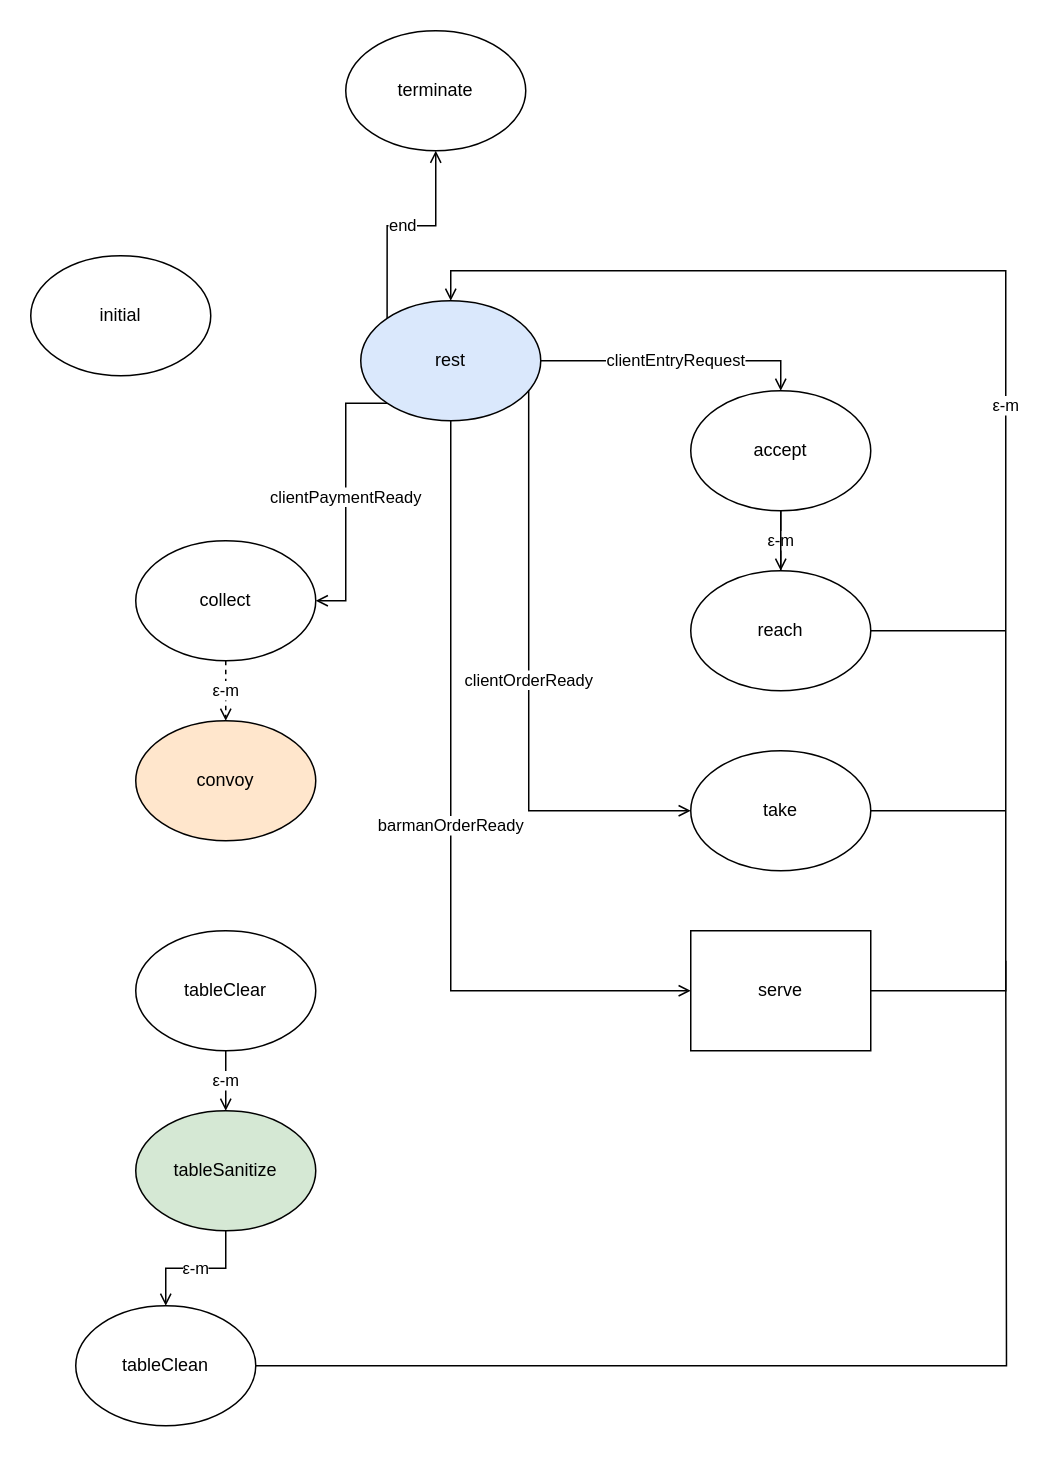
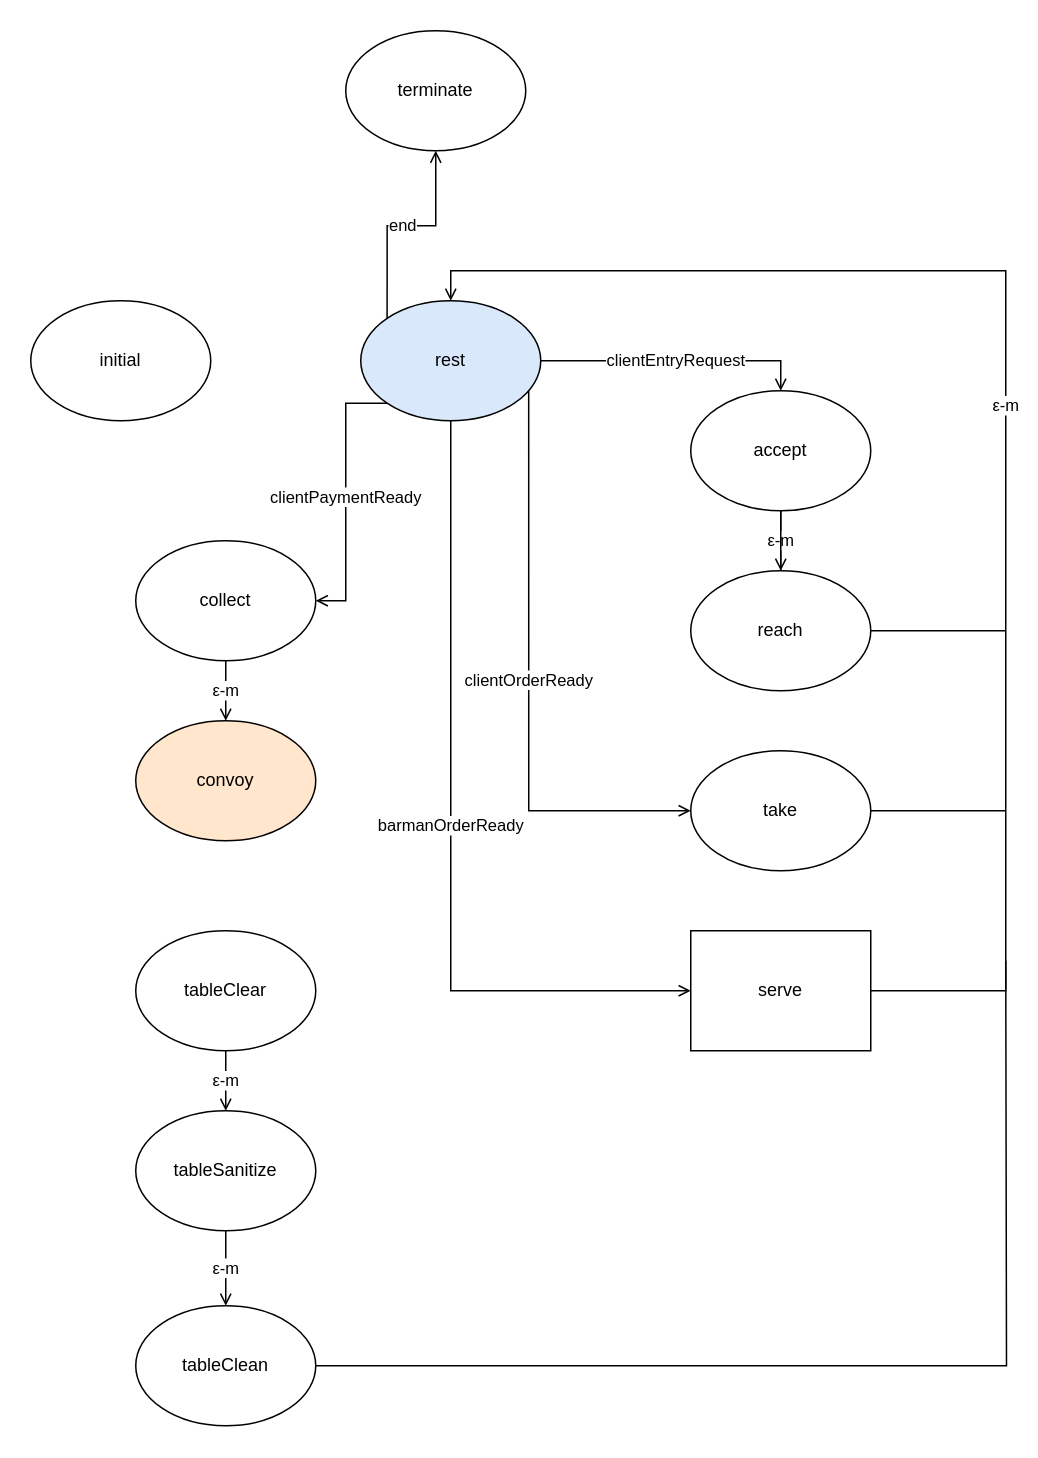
  <mxCell id="0" />
  <mxCell id="1" parent="0" />
- <mxCell id="2" value="initial" style="ellipse;whiteSpace=wrap;html=1;" vertex="1" parent="1"><mxGeometry x="20" y="170" width="120" height="80" as="geometry" /></mxCell>
+ <mxCell id="2" value="initial" style="ellipse;whiteSpace=wrap;html=1;" vertex="1" parent="1"><mxGeometry x="20" y="200" width="120" height="80" as="geometry" /></mxCell>
  <mxCell id="3" value="clientEntryRequest" style="edgeStyle=orthogonalEdgeStyle;rounded=0;orthogonalLoop=1;jettySize=auto;html=1;entryX=0.5;entryY=0;entryDx=0;entryDy=0;endArrow=open;endFill=0;" edge="1" parent="1" source="8" target="10"><mxGeometry relative="1" as="geometry" /></mxCell>
  <mxCell id="4" value="clientOrderReady" style="edgeStyle=orthogonalEdgeStyle;rounded=0;orthogonalLoop=1;jettySize=auto;html=1;entryX=0;entryY=0.5;entryDx=0;entryDy=0;endArrow=open;endFill=0;exitX=0.933;exitY=0.738;exitDx=0;exitDy=0;exitPerimeter=0;" edge="1" parent="1" source="8" target="15"><mxGeometry relative="1" as="geometry"><mxPoint x="300" y="340" as="sourcePoint" /><Array as="points"><mxPoint x="352" y="540" /></Array></mxGeometry></mxCell>
  <mxCell id="5" value="barmanOrderReady" style="edgeStyle=orthogonalEdgeStyle;rounded=0;orthogonalLoop=1;jettySize=auto;html=1;exitX=0.5;exitY=1;exitDx=0;exitDy=0;entryX=0;entryY=0.5;entryDx=0;entryDy=0;endArrow=open;endFill=0;" edge="1" parent="1" source="8" target="17"><mxGeometry relative="1" as="geometry"><Array as="points"><mxPoint x="300" y="660" /></Array></mxGeometry></mxCell>
  <mxCell id="6" value="clientPaymentReady" style="edgeStyle=orthogonalEdgeStyle;rounded=0;orthogonalLoop=1;jettySize=auto;html=1;exitX=0;exitY=1;exitDx=0;exitDy=0;entryX=1;entryY=0.5;entryDx=0;entryDy=0;endArrow=open;endFill=0;" edge="1" parent="1" source="8" target="19"><mxGeometry relative="1" as="geometry"><Array as="points"><mxPoint x="230" y="268" /><mxPoint x="230" y="400" /></Array></mxGeometry></mxCell>
  <mxCell id="7" value="end" style="edgeStyle=orthogonalEdgeStyle;rounded=0;orthogonalLoop=1;jettySize=auto;html=1;exitX=0;exitY=0;exitDx=0;exitDy=0;endArrow=open;endFill=0;" edge="1" parent="1" source="8" target="27"><mxGeometry relative="1" as="geometry"><mxPoint x="258" y="130" as="targetPoint" /></mxGeometry></mxCell>
  <mxCell id="8" value="rest" style="ellipse;whiteSpace=wrap;html=1;fillColor=#dae8fc;" vertex="1" parent="1"><mxGeometry x="240" y="200" width="120" height="80" as="geometry" /></mxCell>
  <mxCell id="9" value="&lt;span class=&quot;st&quot;&gt;ε&lt;/span&gt;-m" style="edgeStyle=orthogonalEdgeStyle;rounded=0;orthogonalLoop=1;jettySize=auto;html=1;entryX=0.5;entryY=0;entryDx=0;entryDy=0;endArrow=open;endFill=0;" edge="1" parent="1" source="10" target="13"><mxGeometry relative="1" as="geometry" /></mxCell>
  <mxCell id="10" value="accept" style="ellipse;whiteSpace=wrap;html=1;" vertex="1" parent="1"><mxGeometry x="460" y="260" width="120" height="80" as="geometry" /></mxCell>
  <mxCell id="11" value="" style="edgeStyle=orthogonalEdgeStyle;rounded=0;orthogonalLoop=1;jettySize=auto;html=1;endArrow=none;endFill=0;" edge="1" parent="1" source="13"><mxGeometry relative="1" as="geometry"><mxPoint x="670" y="420" as="targetPoint" /></mxGeometry></mxCell>
  <mxCell id="12" value="" style="edgeStyle=orthogonalEdgeStyle;rounded=0;orthogonalLoop=1;jettySize=auto;html=1;endArrow=none;endFill=0;" edge="1" parent="1" source="13" target="10"><mxGeometry relative="1" as="geometry" /></mxCell>
  <mxCell id="13" value="reach" style="ellipse;whiteSpace=wrap;html=1;" vertex="1" parent="1"><mxGeometry x="460" y="380" width="120" height="80" as="geometry" /></mxCell>
  <mxCell id="14" style="edgeStyle=orthogonalEdgeStyle;rounded=0;orthogonalLoop=1;jettySize=auto;html=1;endArrow=none;endFill=0;" edge="1" parent="1" source="15"><mxGeometry relative="1" as="geometry"><mxPoint x="670" y="540" as="targetPoint" /></mxGeometry></mxCell>
  <mxCell id="15" value="take" style="ellipse;whiteSpace=wrap;html=1;" vertex="1" parent="1"><mxGeometry x="460" y="500" width="120" height="80" as="geometry" /></mxCell>
  <mxCell id="16" value="&lt;span class=&quot;st&quot;&gt;ε-m&lt;/span&gt;" style="edgeStyle=orthogonalEdgeStyle;rounded=0;orthogonalLoop=1;jettySize=auto;html=1;exitX=1;exitY=0.5;exitDx=0;exitDy=0;entryX=0.5;entryY=0;entryDx=0;entryDy=0;endArrow=open;endFill=0;" edge="1" parent="1" source="17" target="8"><mxGeometry relative="1" as="geometry"><Array as="points"><mxPoint x="670" y="660" /><mxPoint x="670" y="180" /><mxPoint x="300" y="180" /></Array></mxGeometry></mxCell>
  <mxCell id="17" value="serve" style="whiteSpace=wrap;html=1;rounded=0;" vertex="1" parent="1"><mxGeometry x="460" y="620" width="120" height="80" as="geometry" /></mxCell>
- <mxCell id="18" value="&lt;span class=&quot;st&quot;&gt;ε-m&lt;/span&gt;" style="edgeStyle=orthogonalEdgeStyle;rounded=0;orthogonalLoop=1;jettySize=auto;html=1;entryX=0.5;entryY=0;entryDx=0;entryDy=0;endArrow=open;endFill=0;dashed=1;" edge="1" parent="1" source="19" target="20"><mxGeometry relative="1" as="geometry" /></mxCell>
+ <mxCell id="18" value="&lt;span class=&quot;st&quot;&gt;ε-m&lt;/span&gt;" style="edgeStyle=orthogonalEdgeStyle;rounded=0;orthogonalLoop=1;jettySize=auto;html=1;entryX=0.5;entryY=0;entryDx=0;entryDy=0;endArrow=open;endFill=0;" edge="1" parent="1" source="19" target="20"><mxGeometry relative="1" as="geometry" /></mxCell>
  <mxCell id="19" value="collect" style="ellipse;whiteSpace=wrap;html=1;" vertex="1" parent="1"><mxGeometry x="90" y="360" width="120" height="80" as="geometry" /></mxCell>
  <mxCell id="20" value="convoy" style="ellipse;whiteSpace=wrap;html=1;fillColor=#ffe6cc;" vertex="1" parent="1"><mxGeometry x="90" y="480" width="120" height="80" as="geometry" /></mxCell>
  <mxCell id="21" value="&lt;span class=&quot;st&quot;&gt;ε-m&lt;/span&gt;" style="edgeStyle=orthogonalEdgeStyle;rounded=0;orthogonalLoop=1;jettySize=auto;html=1;entryX=0.5;entryY=0;entryDx=0;entryDy=0;endArrow=open;endFill=0;" edge="1" parent="1" source="22" target="24"><mxGeometry relative="1" as="geometry" /></mxCell>
  <mxCell id="22" value="&lt;div&gt;tableClear&lt;/div&gt;" style="ellipse;whiteSpace=wrap;html=1;" vertex="1" parent="1"><mxGeometry x="90" y="620" width="120" height="80" as="geometry" /></mxCell>
  <mxCell id="23" value="&lt;span class=&quot;st&quot;&gt;ε-m&lt;/span&gt;" style="edgeStyle=orthogonalEdgeStyle;rounded=0;orthogonalLoop=1;jettySize=auto;html=1;entryX=0.5;entryY=0;entryDx=0;entryDy=0;endArrow=open;endFill=0;" edge="1" parent="1" source="24" target="26"><mxGeometry relative="1" as="geometry" /></mxCell>
- <mxCell id="24" value="tableSanitize" style="ellipse;whiteSpace=wrap;html=1;fillColor=#d5e8d4;" vertex="1" parent="1"><mxGeometry x="90" y="740" width="120" height="80" as="geometry" /></mxCell>
+ <mxCell id="24" value="tableSanitize" style="ellipse;whiteSpace=wrap;html=1;" vertex="1" parent="1"><mxGeometry x="90" y="740" width="120" height="80" as="geometry" /></mxCell>
  <mxCell id="25" style="edgeStyle=orthogonalEdgeStyle;rounded=0;orthogonalLoop=1;jettySize=auto;html=1;exitX=1;exitY=0.5;exitDx=0;exitDy=0;endArrow=none;endFill=0;" edge="1" parent="1" source="26"><mxGeometry relative="1" as="geometry"><mxPoint x="670" y="640" as="targetPoint" /></mxGeometry></mxCell>
- <mxCell id="26" value="tableClean" style="ellipse;whiteSpace=wrap;html=1;" vertex="1" parent="1"><mxGeometry x="50" y="870" width="120" height="80" as="geometry" /></mxCell>
+ <mxCell id="26" value="tableClean" style="ellipse;whiteSpace=wrap;html=1;" vertex="1" parent="1"><mxGeometry x="90" y="870" width="120" height="80" as="geometry" /></mxCell>
  <mxCell id="27" value="terminate" style="ellipse;whiteSpace=wrap;html=1;" vertex="1" parent="1"><mxGeometry x="230" y="20" width="120" height="80" as="geometry" /></mxCell>
